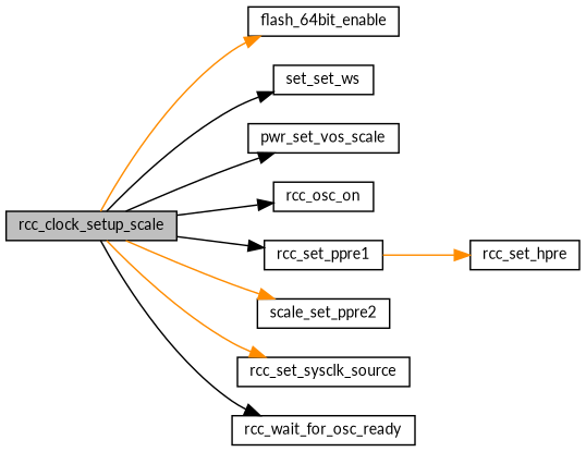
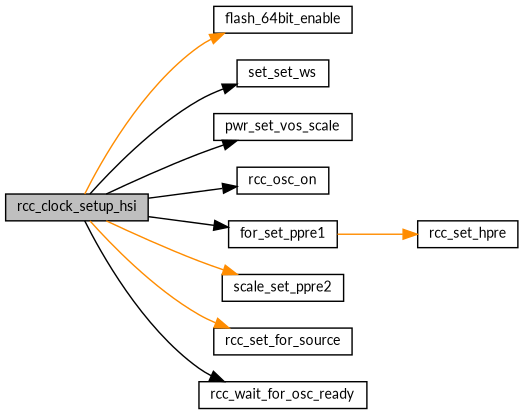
  digraph {
    fontname=Lato
    rankdir=LR
    node [color=black fillcolor=white fontname=Lato fontsize=10 shape=record style=filled]
    edge [color=black fontname=Lato fontsize=10 labelfontname=Helvetica labelfontsize=10 style=solid]
-   n1 [fillcolor=grey75 fontcolor=black height=0.2 label=rcc_clock_setup_scale width=0.4]
+   n1 [fillcolor=grey75 fontcolor=black height=0.2 label=rcc_clock_setup_hsi width=0.4]
    n2 [height=0.2 label=flash_64bit_enable width=0.4]
    n3 [height=0.2 label=set_set_ws width=0.4]
    n4 [height=0.2 label=pwr_set_vos_scale width=0.4]
    n5 [height=0.2 label=rcc_osc_on width=0.4]
-   n6 [height=0.2 label=rcc_set_ppre1 width=0.4]
+   n6 [height=0.2 label=for_set_ppre1 width=0.4]
    n7 [height=0.2 label=scale_set_ppre2 width=0.4]
-   n8 [height=0.2 label=rcc_set_sysclk_source width=0.4]
+   n8 [height=0.2 label=rcc_set_for_source width=0.4]
    n9 [height=0.2 label=rcc_wait_for_osc_ready width=0.4]
    n10 [height=0.2 label=rcc_set_hpre width=0.4]
    n1 -> n2 [color=darkorange]
    n1 -> n3
    n1 -> n4
    n1 -> n5
    n1 -> n6
    n1 -> n7 [color=darkorange]
    n1 -> n8 [color=darkorange]
    n1 -> n9
    n6 -> n10 [color=darkorange]
  }
